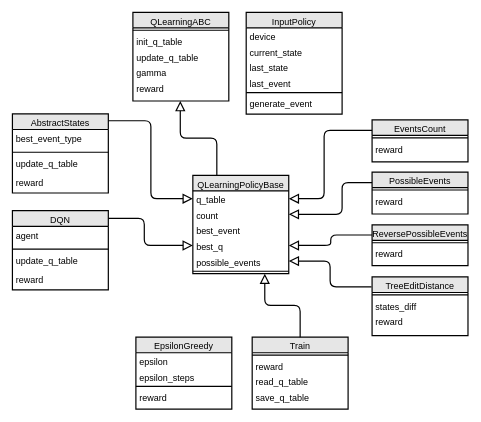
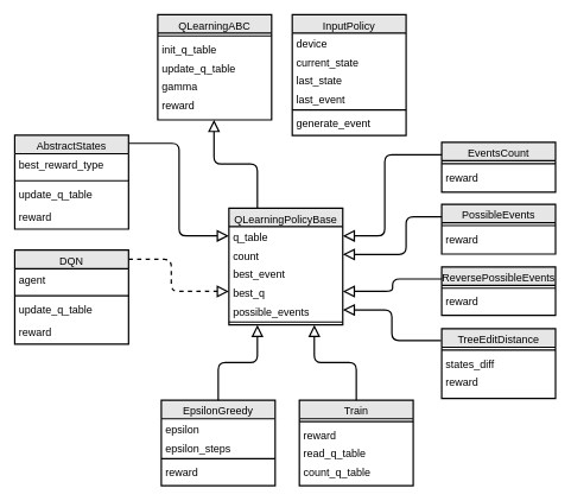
  <mxCell id="0" />
  <mxCell id="1" parent="0" />
  <mxCell id="2" value="QLearningABC" style="swimlane;fontStyle=0;align=center;verticalAlign=top;childLayout=stackLayout;horizontal=1;startSize=26;horizontalStack=0;resizeParent=1;resizeLast=0;collapsible=1;marginBottom=0;rounded=0;shadow=0;strokeWidth=2;labelBackgroundColor=none;fillColor=#E6E6E6;fontSize=15;" parent="1" vertex="1"><mxGeometry x="221" y="20" width="160" height="148" as="geometry"><mxRectangle x="230" y="140" width="160" height="26" as="alternateBounds" /></mxGeometry></mxCell>
  <mxCell id="3" value="" style="line;html=1;strokeWidth=2;align=left;verticalAlign=top;spacingTop=-1;spacingLeft=3;spacingRight=3;rotatable=0;labelPosition=right;points=[];portConstraint=eastwest;fontSize=15;fontStyle=0" vertex="1" parent="2"><mxGeometry y="26" width="160" height="8" as="geometry" /></mxCell>
  <mxCell id="4" value="init_q_table" style="text;align=left;verticalAlign=top;spacingLeft=4;spacingRight=4;overflow=hidden;rotatable=0;points=[[0,0.5],[1,0.5]];portConstraint=eastwest;strokeWidth=2;fontSize=15;fontStyle=0" parent="2" vertex="1"><mxGeometry y="34" width="160" height="26" as="geometry" /></mxCell>
  <mxCell id="5" value="update_q_table" style="text;align=left;verticalAlign=top;spacingLeft=4;spacingRight=4;overflow=hidden;rotatable=0;points=[[0,0.5],[1,0.5]];portConstraint=eastwest;strokeWidth=2;fontSize=15;fontStyle=0" parent="2" vertex="1"><mxGeometry y="60" width="160" height="26" as="geometry" /></mxCell>
  <mxCell id="6" value="gamma" style="text;align=left;verticalAlign=top;spacingLeft=4;spacingRight=4;overflow=hidden;rotatable=0;points=[[0,0.5],[1,0.5]];portConstraint=eastwest;strokeWidth=2;fontSize=15;fontStyle=0" parent="2" vertex="1"><mxGeometry y="86" width="160" height="26" as="geometry" /></mxCell>
  <mxCell id="7" value="reward" style="text;align=left;verticalAlign=top;spacingLeft=4;spacingRight=4;overflow=hidden;rotatable=0;points=[[0,0.5],[1,0.5]];portConstraint=eastwest;strokeWidth=2;fontSize=15;fontStyle=0" parent="2" vertex="1"><mxGeometry y="112" width="160" height="36" as="geometry" /></mxCell>
  <mxCell id="8" value="InputPolicy" style="swimlane;fontStyle=0;align=center;verticalAlign=top;childLayout=stackLayout;horizontal=1;startSize=26;horizontalStack=0;resizeParent=1;resizeLast=0;collapsible=1;marginBottom=0;rounded=0;shadow=0;strokeWidth=2;labelBackgroundColor=none;fillColor=#E6E6E6;fontSize=15;" parent="1" vertex="1"><mxGeometry x="410" y="20" width="160" height="170" as="geometry"><mxRectangle x="230" y="140" width="160" height="26" as="alternateBounds" /></mxGeometry></mxCell>
  <mxCell id="9" value="device" style="text;align=left;verticalAlign=top;spacingLeft=4;spacingRight=4;overflow=hidden;rotatable=0;points=[[0,0.5],[1,0.5]];portConstraint=eastwest;strokeWidth=2;fontSize=15;fontStyle=0" parent="8" vertex="1"><mxGeometry y="26" width="160" height="26" as="geometry" /></mxCell>
  <mxCell id="10" value="current_state" style="text;align=left;verticalAlign=top;spacingLeft=4;spacingRight=4;overflow=hidden;rotatable=0;points=[[0,0.5],[1,0.5]];portConstraint=eastwest;strokeWidth=2;fontSize=15;fontStyle=0" parent="8" vertex="1"><mxGeometry y="52" width="160" height="26" as="geometry" /></mxCell>
  <mxCell id="11" value="last_state" style="text;align=left;verticalAlign=top;spacingLeft=4;spacingRight=4;overflow=hidden;rotatable=0;points=[[0,0.5],[1,0.5]];portConstraint=eastwest;rounded=0;shadow=0;html=0;strokeWidth=2;fontSize=15;fontStyle=0" parent="8" vertex="1"><mxGeometry y="78" width="160" height="26" as="geometry" /></mxCell>
  <mxCell id="12" value="last_event" style="text;align=left;verticalAlign=top;spacingLeft=4;spacingRight=4;overflow=hidden;rotatable=0;points=[[0,0.5],[1,0.5]];portConstraint=eastwest;rounded=0;shadow=0;html=0;strokeWidth=2;fontSize=15;fontStyle=0" parent="8" vertex="1"><mxGeometry y="104" width="160" height="26" as="geometry" /></mxCell>
  <mxCell id="13" value="" style="line;html=1;strokeWidth=2;align=left;verticalAlign=top;spacingTop=-1;spacingLeft=3;spacingRight=3;rotatable=0;labelPosition=right;points=[];portConstraint=eastwest;fontSize=15;fontStyle=0" parent="8" vertex="1"><mxGeometry y="130" width="160" height="8" as="geometry" /></mxCell>
  <mxCell id="14" value="generate_event" style="text;align=left;verticalAlign=top;spacingLeft=4;spacingRight=4;overflow=hidden;rotatable=0;points=[[0,0.5],[1,0.5]];portConstraint=eastwest;strokeWidth=2;fontSize=15;fontStyle=0" parent="8" vertex="1"><mxGeometry y="138" width="160" height="32" as="geometry" /></mxCell>
  <mxCell id="15" value="QLearningPolicyBase" style="swimlane;fontStyle=0;align=center;verticalAlign=top;childLayout=stackLayout;horizontal=1;startSize=26;horizontalStack=0;resizeParent=1;resizeLast=0;collapsible=1;marginBottom=0;rounded=0;shadow=0;strokeWidth=2;labelBackgroundColor=none;fillColor=#E6E6E6;fontSize=15;" parent="1" vertex="1"><mxGeometry x="321" y="292" width="160" height="164" as="geometry"><mxRectangle x="230" y="140" width="160" height="26" as="alternateBounds" /></mxGeometry></mxCell>
  <mxCell id="16" value="q_table" style="text;align=left;verticalAlign=top;spacingLeft=4;spacingRight=4;overflow=hidden;rotatable=0;points=[[0,0.5],[1,0.5]];portConstraint=eastwest;strokeWidth=2;fontSize=15;fontStyle=0" parent="15" vertex="1"><mxGeometry y="26" width="160" height="26" as="geometry" /></mxCell>
  <mxCell id="17" value="count" style="text;align=left;verticalAlign=top;spacingLeft=4;spacingRight=4;overflow=hidden;rotatable=0;points=[[0,0.5],[1,0.5]];portConstraint=eastwest;rounded=0;shadow=0;html=0;strokeWidth=2;fontSize=15;fontStyle=0" parent="15" vertex="1"><mxGeometry y="52" width="160" height="26" as="geometry" /></mxCell>
  <mxCell id="18" value="best_event" style="text;align=left;verticalAlign=top;spacingLeft=4;spacingRight=4;overflow=hidden;rotatable=0;points=[[0,0.5],[1,0.5]];portConstraint=eastwest;rounded=0;shadow=0;html=0;strokeWidth=2;fontSize=15;fontStyle=0" parent="15" vertex="1"><mxGeometry y="78" width="160" height="26" as="geometry" /></mxCell>
  <mxCell id="19" value="best_q" style="text;align=left;verticalAlign=top;spacingLeft=4;spacingRight=4;overflow=hidden;rotatable=0;points=[[0,0.5],[1,0.5]];portConstraint=eastwest;rounded=0;shadow=0;html=0;strokeWidth=2;fontSize=15;fontStyle=0" parent="15" vertex="1"><mxGeometry y="104" width="160" height="26" as="geometry" /></mxCell>
  <mxCell id="20" value="possible_events" style="text;align=left;verticalAlign=top;spacingLeft=4;spacingRight=4;overflow=hidden;rotatable=0;points=[[0,0.5],[1,0.5]];portConstraint=eastwest;rounded=0;shadow=0;html=0;strokeWidth=2;fontSize=15;fontStyle=0" parent="15" vertex="1"><mxGeometry y="130" width="160" height="26" as="geometry" /></mxCell>
  <mxCell id="21" value="" style="line;html=1;strokeWidth=2;align=left;verticalAlign=top;spacingTop=-1;spacingLeft=3;spacingRight=3;rotatable=0;labelPosition=right;points=[];portConstraint=eastwest;fontSize=15;fontStyle=0" vertex="1" parent="15"><mxGeometry y="156" width="160" height="8" as="geometry" /></mxCell>
  <mxCell id="22" value="AbstractStates" style="swimlane;fontStyle=0;align=center;verticalAlign=top;childLayout=stackLayout;horizontal=1;startSize=26;horizontalStack=0;resizeParent=1;resizeLast=0;collapsible=1;marginBottom=0;rounded=0;shadow=0;strokeWidth=2;labelBackgroundColor=none;fillColor=#E6E6E6;fontSize=15;" parent="1" vertex="1"><mxGeometry x="20" y="189.5" width="160" height="132" as="geometry"><mxRectangle x="230" y="140" width="160" height="26" as="alternateBounds" /></mxGeometry></mxCell>
- <mxCell id="23" value="best_event_type" style="text;align=left;verticalAlign=top;spacingLeft=4;spacingRight=4;overflow=hidden;rotatable=0;points=[[0,0.5],[1,0.5]];portConstraint=eastwest;strokeWidth=2;fontSize=15;fontStyle=0" parent="22" vertex="1"><mxGeometry y="26" width="160" height="34" as="geometry" /></mxCell>
+ <mxCell id="23" value="best_reward_type" style="text;align=left;verticalAlign=top;spacingLeft=4;spacingRight=4;overflow=hidden;rotatable=0;points=[[0,0.5],[1,0.5]];portConstraint=eastwest;strokeWidth=2;fontSize=15;fontStyle=0" parent="22" vertex="1"><mxGeometry y="26" width="160" height="34" as="geometry" /></mxCell>
  <mxCell id="24" value="" style="line;html=1;strokeWidth=2;align=left;verticalAlign=top;spacingTop=-1;spacingLeft=3;spacingRight=3;rotatable=0;labelPosition=right;points=[];portConstraint=eastwest;fontSize=15;fontStyle=0" parent="22" vertex="1"><mxGeometry y="60" width="160" height="8" as="geometry" /></mxCell>
  <mxCell id="25" value="update_q_table" style="text;align=left;verticalAlign=top;spacingLeft=4;spacingRight=4;overflow=hidden;rotatable=0;points=[[0,0.5],[1,0.5]];portConstraint=eastwest;strokeWidth=2;fontSize=15;fontStyle=0" parent="22" vertex="1"><mxGeometry y="68" width="160" height="32" as="geometry" /></mxCell>
  <mxCell id="26" value="reward" style="text;align=left;verticalAlign=top;spacingLeft=4;spacingRight=4;overflow=hidden;rotatable=0;points=[[0,0.5],[1,0.5]];portConstraint=eastwest;strokeWidth=2;fontSize=15;fontStyle=0" parent="22" vertex="1"><mxGeometry y="100" width="160" height="32" as="geometry" /></mxCell>
  <mxCell id="27" value="EventsCount" style="swimlane;fontStyle=0;align=center;verticalAlign=top;childLayout=stackLayout;horizontal=1;startSize=26;horizontalStack=0;resizeParent=1;resizeLast=0;collapsible=1;marginBottom=0;rounded=0;shadow=0;strokeWidth=2;labelBackgroundColor=none;fillColor=#E6E6E6;fontSize=15;" parent="1" vertex="1"><mxGeometry x="620" y="199.5" width="160" height="70" as="geometry"><mxRectangle x="230" y="140" width="160" height="26" as="alternateBounds" /></mxGeometry></mxCell>
  <mxCell id="28" value="" style="line;html=1;strokeWidth=2;align=left;verticalAlign=top;spacingTop=-1;spacingLeft=3;spacingRight=3;rotatable=0;labelPosition=right;points=[];portConstraint=eastwest;fontSize=15;fontStyle=0" vertex="1" parent="27"><mxGeometry y="26" width="160" height="8" as="geometry" /></mxCell>
  <mxCell id="29" value="reward" style="text;align=left;verticalAlign=top;spacingLeft=4;spacingRight=4;overflow=hidden;rotatable=0;points=[[0,0.5],[1,0.5]];portConstraint=eastwest;strokeWidth=2;fontSize=15;fontStyle=0" parent="27" vertex="1"><mxGeometry y="34" width="160" height="36" as="geometry" /></mxCell>
  <mxCell id="30" value="EpsilonGreedy" style="swimlane;fontStyle=0;align=center;verticalAlign=top;childLayout=stackLayout;horizontal=1;startSize=26;horizontalStack=0;resizeParent=1;resizeLast=0;collapsible=1;marginBottom=0;rounded=0;shadow=0;strokeWidth=2;labelBackgroundColor=none;fillColor=#E6E6E6;fontSize=15;" parent="1" vertex="1"><mxGeometry x="226" y="562" width="160" height="120" as="geometry"><mxRectangle x="230" y="140" width="160" height="26" as="alternateBounds" /></mxGeometry></mxCell>
  <mxCell id="31" value="epsilon" style="text;align=left;verticalAlign=top;spacingLeft=4;spacingRight=4;overflow=hidden;rotatable=0;points=[[0,0.5],[1,0.5]];portConstraint=eastwest;strokeWidth=2;fontSize=15;fontStyle=0" parent="30" vertex="1"><mxGeometry y="26" width="160" height="26" as="geometry" /></mxCell>
  <mxCell id="32" value="epsilon_steps" style="text;align=left;verticalAlign=top;spacingLeft=4;spacingRight=4;overflow=hidden;rotatable=0;points=[[0,0.5],[1,0.5]];portConstraint=eastwest;strokeWidth=2;fontSize=15;fontStyle=0" parent="30" vertex="1"><mxGeometry y="52" width="160" height="26" as="geometry" /></mxCell>
  <mxCell id="33" value="" style="line;html=1;strokeWidth=2;align=left;verticalAlign=top;spacingTop=-1;spacingLeft=3;spacingRight=3;rotatable=0;labelPosition=right;points=[];portConstraint=eastwest;fontSize=15;fontStyle=0" parent="30" vertex="1"><mxGeometry y="78" width="160" height="8" as="geometry" /></mxCell>
  <mxCell id="34" value="reward" style="text;align=left;verticalAlign=top;spacingLeft=4;spacingRight=4;overflow=hidden;rotatable=0;points=[[0,0.5],[1,0.5]];portConstraint=eastwest;strokeWidth=2;fontSize=15;fontStyle=0" parent="30" vertex="1"><mxGeometry y="86" width="160" height="34" as="geometry" /></mxCell>
  <mxCell id="35" value="TreeEditDistance" style="swimlane;fontStyle=0;align=center;verticalAlign=top;childLayout=stackLayout;horizontal=1;startSize=26;horizontalStack=0;resizeParent=1;resizeLast=0;collapsible=1;marginBottom=0;rounded=0;shadow=0;strokeWidth=2;labelBackgroundColor=none;fillColor=#E6E6E6;fontSize=15;" parent="1" vertex="1"><mxGeometry x="620" y="461.5" width="160" height="98" as="geometry"><mxRectangle x="230" y="140" width="160" height="26" as="alternateBounds" /></mxGeometry></mxCell>
  <mxCell id="36" value="" style="line;html=1;strokeWidth=2;align=left;verticalAlign=top;spacingTop=-1;spacingLeft=3;spacingRight=3;rotatable=0;labelPosition=right;points=[];portConstraint=eastwest;fontSize=15;fontStyle=0" vertex="1" parent="35"><mxGeometry y="26" width="160" height="8" as="geometry" /></mxCell>
  <mxCell id="37" value="states_diff" style="text;align=left;verticalAlign=top;spacingLeft=4;spacingRight=4;overflow=hidden;rotatable=0;points=[[0,0.5],[1,0.5]];portConstraint=eastwest;strokeWidth=2;fontSize=15;fontStyle=0" parent="35" vertex="1"><mxGeometry y="34" width="160" height="26" as="geometry" /></mxCell>
  <mxCell id="38" value="reward" style="text;align=left;verticalAlign=top;spacingLeft=4;spacingRight=4;overflow=hidden;rotatable=0;points=[[0,0.5],[1,0.5]];portConstraint=eastwest;strokeWidth=2;fontSize=15;fontStyle=0" parent="35" vertex="1"><mxGeometry y="60" width="160" height="38" as="geometry" /></mxCell>
  <mxCell id="39" value="PossibleEvents" style="swimlane;fontStyle=0;align=center;verticalAlign=top;childLayout=stackLayout;horizontal=1;startSize=26;horizontalStack=0;resizeParent=1;resizeLast=0;collapsible=1;marginBottom=0;rounded=0;shadow=0;strokeWidth=2;labelBackgroundColor=none;fillColor=#E6E6E6;fontSize=15;" parent="1" vertex="1"><mxGeometry x="620" y="286.5" width="160" height="70" as="geometry"><mxRectangle x="230" y="140" width="160" height="26" as="alternateBounds" /></mxGeometry></mxCell>
  <mxCell id="40" value="" style="line;html=1;strokeWidth=2;align=left;verticalAlign=top;spacingTop=-1;spacingLeft=3;spacingRight=3;rotatable=0;labelPosition=right;points=[];portConstraint=eastwest;fontSize=15;fontStyle=0" vertex="1" parent="39"><mxGeometry y="26" width="160" height="8" as="geometry" /></mxCell>
  <mxCell id="41" value="reward" style="text;align=left;verticalAlign=top;spacingLeft=4;spacingRight=4;overflow=hidden;rotatable=0;points=[[0,0.5],[1,0.5]];portConstraint=eastwest;strokeWidth=2;fontSize=15;fontStyle=0" parent="39" vertex="1"><mxGeometry y="34" width="160" height="36" as="geometry" /></mxCell>
  <mxCell id="42" value="ReversePossibleEvents" style="swimlane;fontStyle=0;align=center;verticalAlign=top;childLayout=stackLayout;horizontal=1;startSize=26;horizontalStack=0;resizeParent=1;resizeLast=0;collapsible=1;marginBottom=0;rounded=0;shadow=0;strokeWidth=2;labelBackgroundColor=none;fillColor=#E6E6E6;fontSize=15;" parent="1" vertex="1"><mxGeometry x="620" y="374.5" width="160" height="68" as="geometry"><mxRectangle x="230" y="140" width="160" height="26" as="alternateBounds" /></mxGeometry></mxCell>
  <mxCell id="43" value="" style="line;html=1;strokeWidth=2;align=left;verticalAlign=top;spacingTop=-1;spacingLeft=3;spacingRight=3;rotatable=0;labelPosition=right;points=[];portConstraint=eastwest;fontSize=15;fontStyle=0" vertex="1" parent="42"><mxGeometry y="26" width="160" height="8" as="geometry" /></mxCell>
  <mxCell id="44" value="reward" style="text;align=left;verticalAlign=top;spacingLeft=4;spacingRight=4;overflow=hidden;rotatable=0;points=[[0,0.5],[1,0.5]];portConstraint=eastwest;strokeWidth=2;fontSize=15;fontStyle=0" parent="42" vertex="1"><mxGeometry y="34" width="160" height="34" as="geometry" /></mxCell>
  <mxCell id="45" value="Train&#10;" style="swimlane;fontStyle=0;align=center;verticalAlign=top;childLayout=stackLayout;horizontal=1;startSize=26;horizontalStack=0;resizeParent=1;resizeLast=0;collapsible=1;marginBottom=0;rounded=0;shadow=0;strokeWidth=2;labelBackgroundColor=none;fillColor=#E6E6E6;fontSize=15;" parent="1" vertex="1"><mxGeometry x="420" y="562" width="160" height="120" as="geometry"><mxRectangle x="230" y="140" width="160" height="26" as="alternateBounds" /></mxGeometry></mxCell>
  <mxCell id="46" value="" style="line;html=1;strokeWidth=2;align=left;verticalAlign=top;spacingTop=-1;spacingLeft=3;spacingRight=3;rotatable=0;labelPosition=right;points=[];portConstraint=eastwest;fontSize=15;fontStyle=0" vertex="1" parent="45"><mxGeometry y="26" width="160" height="8" as="geometry" /></mxCell>
  <mxCell id="47" value="reward" style="text;align=left;verticalAlign=top;spacingLeft=4;spacingRight=4;overflow=hidden;rotatable=0;points=[[0,0.5],[1,0.5]];portConstraint=eastwest;strokeWidth=2;fontSize=15;fontStyle=0" parent="45" vertex="1"><mxGeometry y="34" width="160" height="26" as="geometry" /></mxCell>
  <mxCell id="48" value="read_q_table" style="text;align=left;verticalAlign=top;spacingLeft=4;spacingRight=4;overflow=hidden;rotatable=0;points=[[0,0.5],[1,0.5]];portConstraint=eastwest;strokeWidth=2;fontSize=15;fontStyle=0" parent="45" vertex="1"><mxGeometry y="60" width="160" height="26" as="geometry" /></mxCell>
- <mxCell id="49" value="save_q_table" style="text;align=left;verticalAlign=top;spacingLeft=4;spacingRight=4;overflow=hidden;rotatable=0;points=[[0,0.5],[1,0.5]];portConstraint=eastwest;strokeWidth=2;fontSize=15;fontStyle=0" parent="45" vertex="1"><mxGeometry y="86" width="160" height="34" as="geometry" /></mxCell>
+ <mxCell id="49" value="count_q_table" style="text;align=left;verticalAlign=top;spacingLeft=4;spacingRight=4;overflow=hidden;rotatable=0;points=[[0,0.5],[1,0.5]];portConstraint=eastwest;strokeWidth=2;fontSize=15;fontStyle=0" parent="45" vertex="1"><mxGeometry y="86" width="160" height="34" as="geometry" /></mxCell>
  <mxCell id="50" value="" style="edgeStyle=elbowEdgeStyle;elbow=vertical;endArrow=block;html=1;fontColor=#000000;endSize=12;strokeColor=#000000;strokeWidth=2;exitX=0.25;exitY=0;exitDx=0;exitDy=0;entryX=0.494;entryY=1;entryDx=0;entryDy=0;entryPerimeter=0;endFill=0;fontSize=15;fontStyle=0;verticalAlign=top;" edge="1" parent="1" source="15" target="7"><mxGeometry width="50" height="50" relative="1" as="geometry"><mxPoint x="380" y="382" as="sourcePoint" /><mxPoint x="310" y="202" as="targetPoint" /></mxGeometry></mxCell>
  <mxCell id="51" value="DQN" style="swimlane;fontStyle=0;align=center;verticalAlign=top;childLayout=stackLayout;horizontal=1;startSize=26;horizontalStack=0;resizeParent=1;resizeLast=0;collapsible=1;marginBottom=0;rounded=0;shadow=0;strokeWidth=2;labelBackgroundColor=none;fillColor=#E6E6E6;fontSize=15;" parent="1" vertex="1"><mxGeometry x="20" y="351" width="160" height="132" as="geometry"><mxRectangle x="230" y="140" width="160" height="26" as="alternateBounds" /></mxGeometry></mxCell>
  <mxCell id="52" value="agent" style="text;align=left;verticalAlign=top;spacingLeft=4;spacingRight=4;overflow=hidden;rotatable=0;points=[[0,0.5],[1,0.5]];portConstraint=eastwest;strokeWidth=2;fontSize=15;fontStyle=0" parent="51" vertex="1"><mxGeometry y="26" width="160" height="34" as="geometry" /></mxCell>
  <mxCell id="53" value="" style="line;html=1;strokeWidth=2;align=left;verticalAlign=top;spacingTop=-1;spacingLeft=3;spacingRight=3;rotatable=0;labelPosition=right;points=[];portConstraint=eastwest;fontSize=15;fontStyle=0" parent="51" vertex="1"><mxGeometry y="60" width="160" height="8" as="geometry" /></mxCell>
  <mxCell id="54" value="update_q_table" style="text;align=left;verticalAlign=top;spacingLeft=4;spacingRight=4;overflow=hidden;rotatable=0;points=[[0,0.5],[1,0.5]];portConstraint=eastwest;strokeWidth=2;fontSize=15;fontStyle=0" parent="51" vertex="1"><mxGeometry y="68" width="160" height="32" as="geometry" /></mxCell>
  <mxCell id="55" value="reward" style="text;align=left;verticalAlign=top;spacingLeft=4;spacingRight=4;overflow=hidden;rotatable=0;points=[[0,0.5],[1,0.5]];portConstraint=eastwest;strokeWidth=2;fontSize=15;fontStyle=0" parent="51" vertex="1"><mxGeometry y="100" width="160" height="32" as="geometry" /></mxCell>
  <mxCell id="56" value="" style="edgeStyle=elbowEdgeStyle;elbow=horizontal;endArrow=block;html=1;fontColor=#000000;endSize=12;strokeColor=#000000;strokeWidth=2;entryX=0;entryY=0.5;entryDx=0;entryDy=0;endFill=0;exitX=1;exitY=0.087;exitDx=0;exitDy=0;exitPerimeter=0;fontSize=15;fontStyle=0;verticalAlign=top;" edge="1" parent="1" source="22" target="16"><mxGeometry width="50" height="50" relative="1" as="geometry"><mxPoint x="220" y="256" as="sourcePoint" /><mxPoint x="430" y="332" as="targetPoint" /><Array as="points" /></mxGeometry></mxCell>
- <mxCell id="57" value="" style="edgeStyle=elbowEdgeStyle;elbow=horizontal;endArrow=block;html=1;fontColor=#000000;endSize=12;strokeColor=#000000;strokeWidth=2;exitX=1;exitY=0.098;exitDx=0;exitDy=0;entryX=0;entryY=0.5;entryDx=0;entryDy=0;endFill=0;exitPerimeter=0;fontSize=15;fontStyle=0;verticalAlign=top;" edge="1" parent="1" source="51" target="19"><mxGeometry width="50" height="50" relative="1" as="geometry"><mxPoint x="190" y="283.5" as="sourcePoint" /><mxPoint x="331" y="367" as="targetPoint" /><Array as="points"><mxPoint x="240" y="392" /></Array></mxGeometry></mxCell>
+ <mxCell id="57" value="" style="edgeStyle=elbowEdgeStyle;elbow=horizontal;endArrow=block;html=1;fontColor=#000000;endSize=12;strokeColor=#000000;strokeWidth=2;exitX=1;exitY=0.098;exitDx=0;exitDy=0;entryX=0;entryY=0.5;entryDx=0;entryDy=0;endFill=0;exitPerimeter=0;fontSize=15;fontStyle=0;verticalAlign=top;dashed=1;" edge="1" parent="1" source="51" target="19"><mxGeometry width="50" height="50" relative="1" as="geometry"><mxPoint x="190" y="283.5" as="sourcePoint" /><mxPoint x="331" y="367" as="targetPoint" /><Array as="points"><mxPoint x="240" y="392" /></Array></mxGeometry></mxCell>
  <mxCell id="58" value="" style="edgeStyle=elbowEdgeStyle;elbow=horizontal;endArrow=block;html=1;fontColor=#000000;endSize=12;strokeColor=#000000;strokeWidth=2;exitX=0;exitY=0.25;exitDx=0;exitDy=0;endFill=0;entryX=1;entryY=0.5;entryDx=0;entryDy=0;fontSize=15;fontStyle=0;verticalAlign=top;" edge="1" parent="1" source="27" target="16"><mxGeometry width="50" height="50" relative="1" as="geometry"><mxPoint x="200" y="293.5" as="sourcePoint" /><mxPoint x="530" y="342" as="targetPoint" /><Array as="points"><mxPoint x="540" y="272" /></Array></mxGeometry></mxCell>
  <mxCell id="59" value="" style="edgeStyle=elbowEdgeStyle;elbow=horizontal;endArrow=block;html=1;fontColor=#000000;endSize=12;strokeColor=#000000;strokeWidth=2;exitX=0;exitY=0.25;exitDx=0;exitDy=0;entryX=1;entryY=0.5;entryDx=0;entryDy=0;endFill=0;fontSize=15;fontStyle=0;verticalAlign=top;" edge="1" parent="1" source="39" target="17"><mxGeometry width="50" height="50" relative="1" as="geometry"><mxPoint x="210" y="303.5" as="sourcePoint" /><mxPoint x="351" y="387" as="targetPoint" /><Array as="points"><mxPoint x="570" y="322" /></Array></mxGeometry></mxCell>
  <mxCell id="60" value="" style="edgeStyle=elbowEdgeStyle;elbow=horizontal;endArrow=block;html=1;fontColor=#000000;endSize=12;strokeColor=#000000;strokeWidth=2;exitX=0;exitY=0.25;exitDx=0;exitDy=0;entryX=1;entryY=0.5;entryDx=0;entryDy=0;endFill=0;fontSize=15;fontStyle=0;verticalAlign=top;" edge="1" parent="1" source="42" target="19"><mxGeometry width="50" height="50" relative="1" as="geometry"><mxPoint x="220" y="313.5" as="sourcePoint" /><mxPoint x="361" y="397" as="targetPoint" /></mxGeometry></mxCell>
  <mxCell id="61" value="" style="edgeStyle=elbowEdgeStyle;elbow=horizontal;endArrow=block;html=1;fontColor=#000000;endSize=12;strokeColor=#000000;strokeWidth=2;exitX=-0.006;exitY=0.169;exitDx=0;exitDy=0;entryX=1;entryY=0.5;entryDx=0;entryDy=0;endFill=0;exitPerimeter=0;fontSize=15;fontStyle=0;verticalAlign=top;" edge="1" parent="1" source="35" target="20"><mxGeometry width="50" height="50" relative="1" as="geometry"><mxPoint x="230" y="323.5" as="sourcePoint" /><mxPoint x="371" y="407" as="targetPoint" /></mxGeometry></mxCell>
+ <mxCell id="62" value="" style="edgeStyle=elbowEdgeStyle;elbow=vertical;endArrow=block;html=1;fontColor=#000000;endSize=12;strokeColor=#000000;strokeWidth=2;exitX=0.5;exitY=0;exitDx=0;exitDy=0;entryX=0.25;entryY=1;entryDx=0;entryDy=0;endFill=0;fontSize=15;fontStyle=0;verticalAlign=top;" edge="1" parent="1" source="30" target="15"><mxGeometry width="50" height="50" relative="1" as="geometry"><mxPoint x="371" y="302" as="sourcePoint" /><mxPoint x="310.04" y="160" as="targetPoint" /></mxGeometry></mxCell>
  <mxCell id="63" value="" style="edgeStyle=elbowEdgeStyle;elbow=vertical;endArrow=block;html=1;fontColor=#000000;endSize=12;strokeColor=#000000;strokeWidth=2;exitX=0.5;exitY=0;exitDx=0;exitDy=0;entryX=0.75;entryY=1;entryDx=0;entryDy=0;endFill=0;fontSize=15;fontStyle=0;verticalAlign=top;" edge="1" parent="1" source="45" target="15"><mxGeometry width="50" height="50" relative="1" as="geometry"><mxPoint x="381" y="312" as="sourcePoint" /><mxPoint x="320.04" y="170" as="targetPoint" /></mxGeometry></mxCell>
